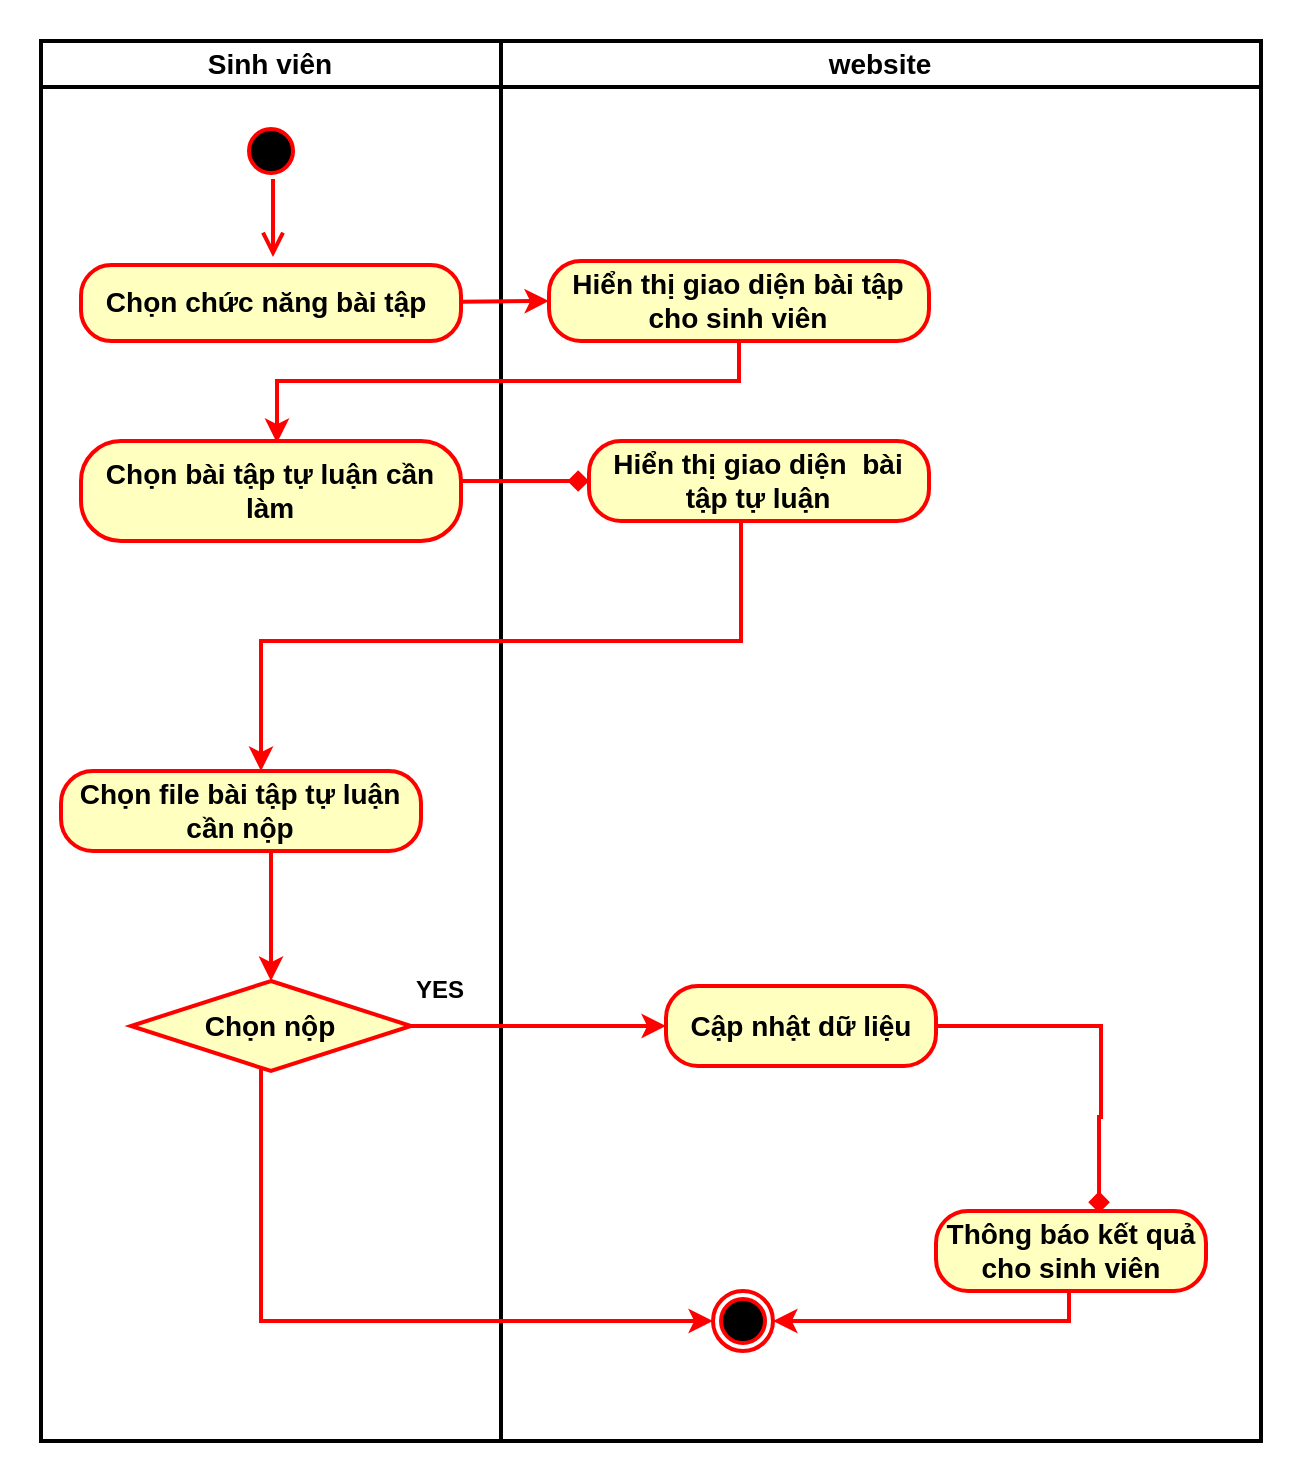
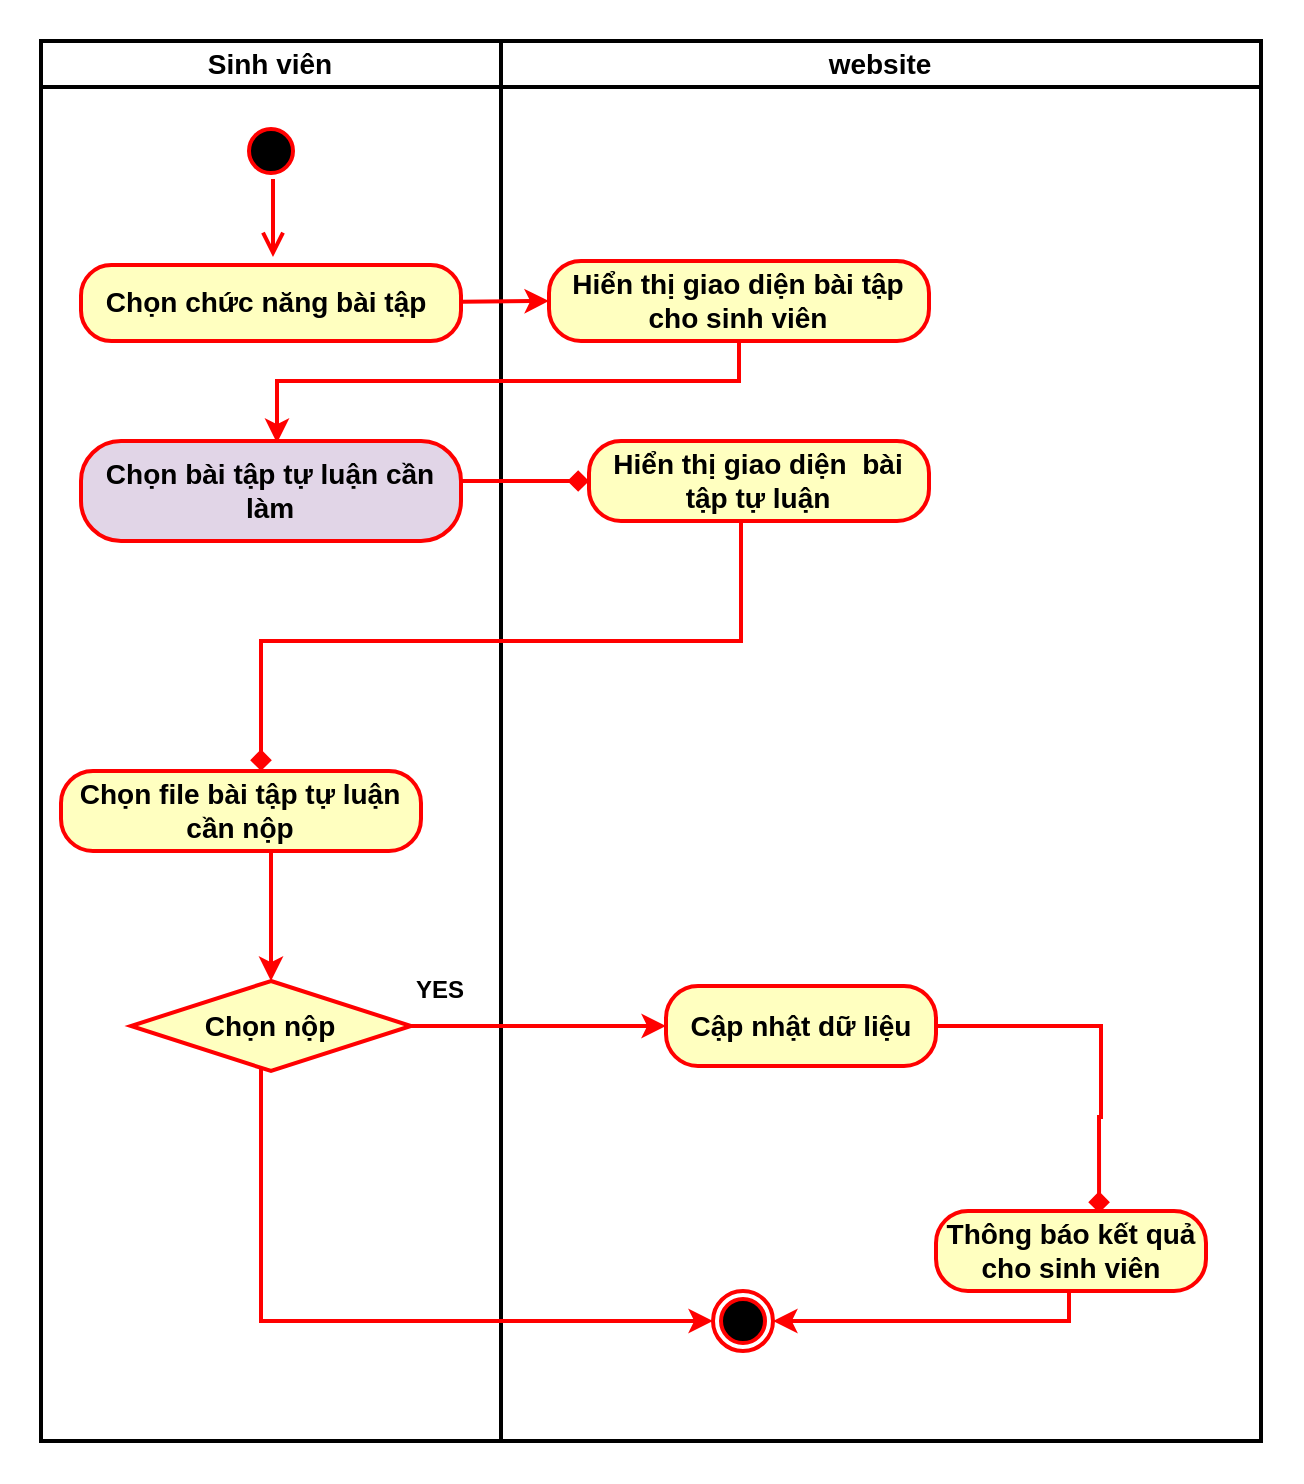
  <mxCell id="0" />
  <mxCell id="1" parent="0" />
  <mxCell id="2" value="Sinh viên" style="swimlane;whiteSpace=wrap;fontStyle=1;fontSize=14;strokeWidth=2;" vertex="1" parent="1"><mxGeometry x="20" y="20" width="230" height="700" as="geometry" /></mxCell>
  <mxCell id="3" value="" style="ellipse;shape=startState;fillColor=#000000;strokeColor=#ff0000;fontStyle=1;fontSize=14;strokeWidth=2;" vertex="1" parent="2"><mxGeometry x="100" y="40" width="30" height="30" as="geometry" /></mxCell>
  <mxCell id="4" value="" style="edgeStyle=elbowEdgeStyle;elbow=horizontal;verticalAlign=bottom;endArrow=open;endSize=8;strokeColor=#FF0000;endFill=1;rounded=0;fontStyle=1;fontSize=14;entryX=0.507;entryY=-0.105;entryDx=0;entryDy=0;entryPerimeter=0;exitX=0.5;exitY=1;exitDx=0;exitDy=0;strokeWidth=2;" edge="1" parent="2" source="3" target="5"><mxGeometry x="100" y="40" as="geometry"><mxPoint x="115.5" y="110" as="targetPoint" /></mxGeometry></mxCell>
  <mxCell id="5" value="&lt;span style=&quot;font-size: 14px;&quot;&gt;Chọn chức năng bài tập&amp;nbsp;&lt;/span&gt;" style="rounded=1;whiteSpace=wrap;html=1;arcSize=40;fontColor=#000000;fillColor=#ffffc0;strokeColor=#ff0000;fontStyle=1;fontSize=14;strokeWidth=2;" vertex="1" parent="2"><mxGeometry x="20" y="112" width="190" height="38" as="geometry" /></mxCell>
- <mxCell id="6" value="Chọn bài tập tự luận cần làm" style="rounded=1;whiteSpace=wrap;html=1;arcSize=40;fontColor=#000000;fillColor=#ffffc0;strokeColor=#ff0000;fontStyle=1;fontSize=14;strokeWidth=2;" vertex="1" parent="2"><mxGeometry x="20" y="200" width="190" height="50" as="geometry" /></mxCell>
+ <mxCell id="6" value="Chọn bài tập tự luận cần làm" style="rounded=1;whiteSpace=wrap;html=1;arcSize=40;fontColor=#000000;fillColor=#e1d5e7;strokeColor=#ff0000;fontStyle=1;fontSize=14;strokeWidth=2;" vertex="1" parent="2"><mxGeometry x="20" y="200" width="190" height="50" as="geometry" /></mxCell>
  <mxCell id="7" style="edgeStyle=orthogonalEdgeStyle;rounded=0;orthogonalLoop=1;jettySize=auto;html=1;entryX=0.5;entryY=0;entryDx=0;entryDy=0;strokeWidth=2;strokeColor=#FF0000;" edge="1" parent="2" source="8" target="9"><mxGeometry relative="1" as="geometry"><Array as="points"><mxPoint x="115" y="430" /><mxPoint x="115" y="430" /></Array></mxGeometry></mxCell>
  <mxCell id="8" value="Chọn file bài tập tự luận cần nộp" style="rounded=1;whiteSpace=wrap;html=1;arcSize=40;fontColor=#000000;fillColor=#ffffc0;strokeColor=#ff0000;fontStyle=1;fontSize=14;strokeWidth=2;" vertex="1" parent="2"><mxGeometry x="10" y="365" width="180" height="40" as="geometry" /></mxCell>
  <mxCell id="9" value="Chọn nộp" style="rhombus;whiteSpace=wrap;html=1;fillColor=#ffffc0;strokeColor=#ff0000;fontSize=14;fontStyle=1;strokeWidth=2;" vertex="1" parent="2"><mxGeometry x="45" y="470" width="140" height="45" as="geometry" /></mxCell>
  <mxCell id="10" value="YES" style="text;html=1;strokeColor=none;fillColor=none;align=center;verticalAlign=middle;whiteSpace=wrap;rounded=0;fontStyle=1;strokeWidth=2;" vertex="1" parent="2"><mxGeometry x="170" y="460" width="60" height="30" as="geometry" /></mxCell>
  <mxCell id="11" value="website" style="swimlane;whiteSpace=wrap;fontStyle=1;fontSize=14;strokeWidth=2;" vertex="1" parent="1"><mxGeometry x="250" y="20" width="380" height="700" as="geometry" /></mxCell>
  <mxCell id="12" value="" style="ellipse;shape=endState;fillColor=#000000;strokeColor=#ff0000;fontStyle=1;fontSize=14;strokeWidth=2;" vertex="1" parent="11"><mxGeometry x="106" y="625" width="30" height="30" as="geometry" /></mxCell>
  <mxCell id="13" value="Hiển thị giao diện&amp;nbsp; bài tập tự luận" style="rounded=1;whiteSpace=wrap;html=1;arcSize=40;fontColor=#000000;fillColor=#ffffc0;strokeColor=#ff0000;fontStyle=1;fontSize=14;strokeWidth=2;" vertex="1" parent="11"><mxGeometry x="44" y="200" width="170" height="40" as="geometry" /></mxCell>
  <mxCell id="14" value="&lt;span style=&quot;font-size: 14px;&quot;&gt;Hiển thị giao diện bài tập cho sinh viên&lt;/span&gt;" style="rounded=1;whiteSpace=wrap;html=1;arcSize=40;fontColor=#000000;fillColor=#ffffc0;strokeColor=#ff0000;fontStyle=1;fontSize=14;strokeWidth=2;" vertex="1" parent="11"><mxGeometry x="24" y="110" width="190" height="40" as="geometry" /></mxCell>
  <mxCell id="15" style="edgeStyle=orthogonalEdgeStyle;rounded=0;orthogonalLoop=1;jettySize=auto;html=1;strokeColor=#FF0000;fontStyle=1;strokeWidth=2;" edge="1" parent="11" source="16" target="12"><mxGeometry relative="1" as="geometry"><Array as="points"><mxPoint x="284" y="640" /></Array></mxGeometry></mxCell>
  <mxCell id="16" value="Thông báo kết quả cho sinh viên" style="rounded=1;whiteSpace=wrap;html=1;arcSize=40;fontColor=#000000;fillColor=#ffffc0;strokeColor=#ff0000;fontStyle=1;fontSize=14;strokeWidth=2;" vertex="1" parent="11"><mxGeometry x="217.5" y="585" width="135" height="40" as="geometry" /></mxCell>
  <mxCell id="17" style="edgeStyle=orthogonalEdgeStyle;rounded=0;orthogonalLoop=1;jettySize=auto;html=1;entryX=0.604;entryY=0.025;entryDx=0;entryDy=0;entryPerimeter=0;strokeColor=#FF0000;strokeWidth=2;endArrow=diamond;" edge="1" parent="11" source="18" target="16"><mxGeometry relative="1" as="geometry"><Array as="points"><mxPoint x="300" y="493" /><mxPoint x="300" y="538" /><mxPoint x="299" y="538" /></Array></mxGeometry></mxCell>
  <mxCell id="18" value="Cập nhật dữ liệu" style="rounded=1;whiteSpace=wrap;html=1;arcSize=40;fontColor=#000000;fillColor=#ffffc0;strokeColor=#ff0000;fontStyle=1;fontSize=14;strokeWidth=2;" vertex="1" parent="11"><mxGeometry x="82.5" y="472.5" width="135" height="40" as="geometry" /></mxCell>
  <mxCell id="19" value="" style="endArrow=classic;strokeColor=#FF0000;endFill=1;rounded=0;entryX=0;entryY=0.5;entryDx=0;entryDy=0;fontStyle=1;fontSize=14;strokeWidth=2;" edge="1" parent="1" source="5" target="14"><mxGeometry relative="1" as="geometry"><mxPoint x="150" y="180" as="sourcePoint" /><mxPoint x="135.5" y="232" as="targetPoint" /></mxGeometry></mxCell>
  <mxCell id="20" style="edgeStyle=orthogonalEdgeStyle;rounded=0;orthogonalLoop=1;jettySize=auto;html=1;strokeColor=#FF0000;fontStyle=1;strokeWidth=2;" edge="1" parent="1" source="14"><mxGeometry relative="1" as="geometry"><mxPoint x="138" y="221" as="targetPoint" /><Array as="points"><mxPoint x="369" y="190" /><mxPoint x="138" y="190" /></Array></mxGeometry></mxCell>
  <mxCell id="21" style="edgeStyle=orthogonalEdgeStyle;rounded=0;orthogonalLoop=1;jettySize=auto;html=1;entryX=0;entryY=0.5;entryDx=0;entryDy=0;strokeColor=#FF0000;fontStyle=1;strokeWidth=2;endArrow=diamond;" edge="1" parent="1" source="6" target="13"><mxGeometry relative="1" as="geometry"><Array as="points"><mxPoint x="270" y="240" /><mxPoint x="270" y="240" /></Array></mxGeometry></mxCell>
- <mxCell id="22" style="edgeStyle=orthogonalEdgeStyle;rounded=0;orthogonalLoop=1;jettySize=auto;html=1;strokeColor=#FF0000;fontStyle=1;strokeWidth=2;" edge="1" parent="1" source="13" target="8"><mxGeometry relative="1" as="geometry"><Array as="points"><mxPoint x="370" y="320" /><mxPoint x="130" y="320" /></Array></mxGeometry></mxCell>
+ <mxCell id="22" style="edgeStyle=orthogonalEdgeStyle;rounded=0;orthogonalLoop=1;jettySize=auto;html=1;strokeColor=#FF0000;fontStyle=1;strokeWidth=2;endArrow=diamond;" edge="1" parent="1" source="13" target="8"><mxGeometry relative="1" as="geometry"><Array as="points"><mxPoint x="370" y="320" /><mxPoint x="130" y="320" /></Array></mxGeometry></mxCell>
  <mxCell id="23" style="edgeStyle=orthogonalEdgeStyle;rounded=0;orthogonalLoop=1;jettySize=auto;html=1;entryX=0;entryY=0.5;entryDx=0;entryDy=0;strokeWidth=2;strokeColor=#FF0000;" edge="1" parent="1" source="9" target="12"><mxGeometry relative="1" as="geometry"><Array as="points"><mxPoint x="130" y="660" /></Array></mxGeometry></mxCell>
  <mxCell id="24" style="edgeStyle=orthogonalEdgeStyle;rounded=0;orthogonalLoop=1;jettySize=auto;html=1;entryX=0;entryY=0.5;entryDx=0;entryDy=0;strokeColor=#FF0000;strokeWidth=2;" edge="1" parent="1" source="9" target="18"><mxGeometry relative="1" as="geometry" /></mxCell>
